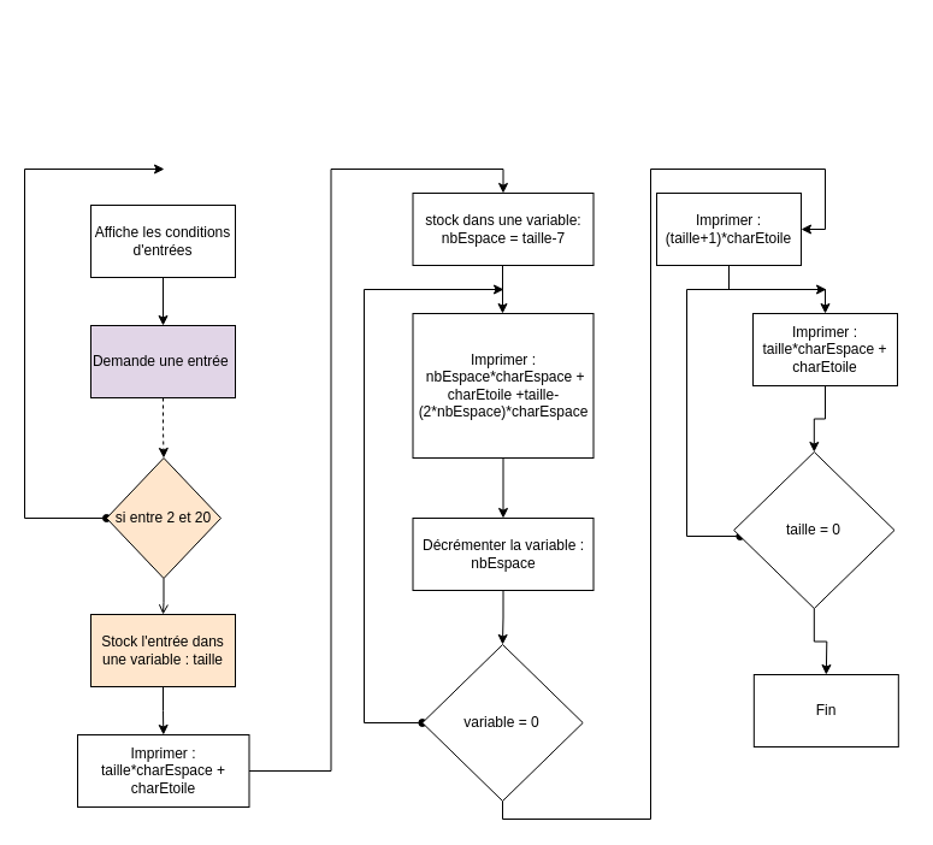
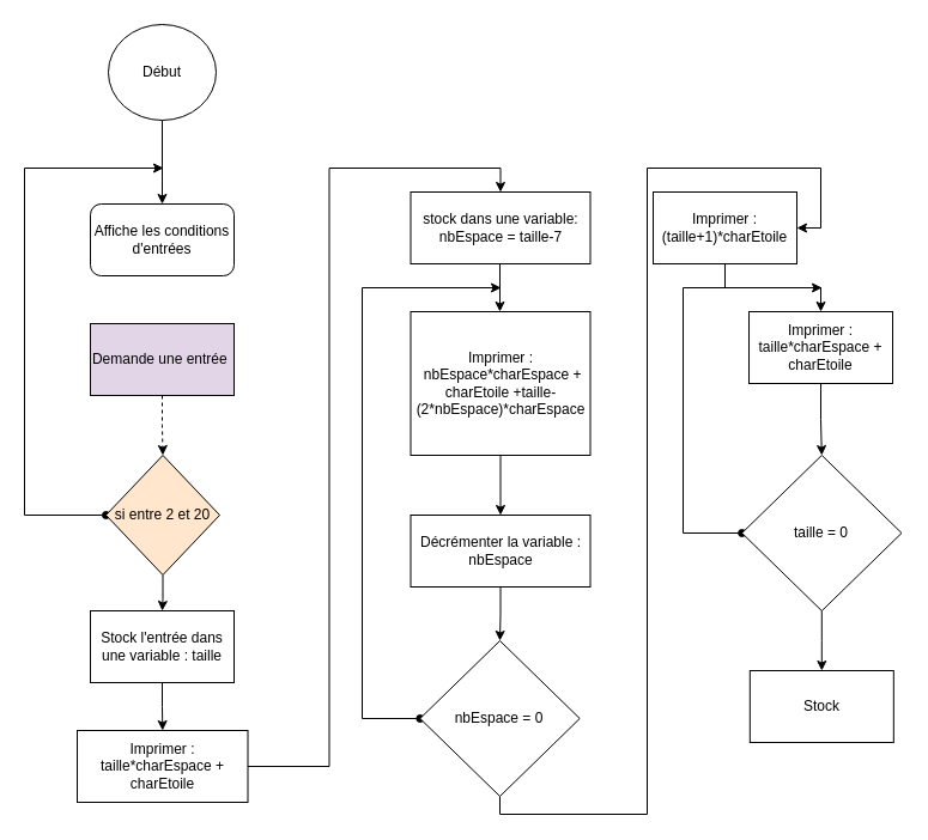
  <mxCell id="0" />
  <mxCell id="1" parent="0" />
+ <mxCell id="2" value="Début" style="ellipse;whiteSpace=wrap;html=1;" parent="1" vertex="1"><mxGeometry x="90" y="20" width="90" height="80" as="geometry" /></mxCell>
  <mxCell id="3" style="edgeStyle=orthogonalEdgeStyle;rounded=0;orthogonalLoop=1;jettySize=auto;html=1;exitX=0;exitY=0.5;exitDx=0;exitDy=0;startArrow=oval;startFill=1;" parent="1" source="5" edge="1"><mxGeometry relative="1" as="geometry"><mxPoint x="136" y="140" as="targetPoint" /><Array as="points"><mxPoint x="20" y="430" /><mxPoint x="20" y="140" /><mxPoint x="136" y="140" /></Array></mxGeometry></mxCell>
- <mxCell id="4" style="edgeStyle=orthogonalEdgeStyle;rounded=0;orthogonalLoop=1;jettySize=auto;html=1;strokeColor=#000000;startArrow=none;startFill=0;endArrow=open;" parent="1" source="5" target="15" edge="1"><mxGeometry relative="1" as="geometry" /></mxCell>
+ <mxCell id="4" style="edgeStyle=orthogonalEdgeStyle;rounded=0;orthogonalLoop=1;jettySize=auto;html=1;strokeColor=#000000;startArrow=none;startFill=0;" parent="1" source="5" target="15" edge="1"><mxGeometry relative="1" as="geometry" /></mxCell>
  <mxCell id="5" value="si entre 2 et 20" style="rhombus;whiteSpace=wrap;html=1;fillColor=#ffe6cc;" parent="1" vertex="1"><mxGeometry x="88" y="380" width="95" height="100" as="geometry" /></mxCell>
  <mxCell id="6" style="edgeStyle=orthogonalEdgeStyle;rounded=0;orthogonalLoop=1;jettySize=auto;html=1;entryX=0.5;entryY=0;entryDx=0;entryDy=0;strokeColor=#000000;startArrow=none;startFill=0;" parent="1" source="7" target="9" edge="1"><mxGeometry relative="1" as="geometry" /></mxCell>
  <mxCell id="7" value="Imprimer :&lt;br&gt;taille*charEspace + charEtoile" style="whiteSpace=wrap;html=1;" parent="1" vertex="1"><mxGeometry x="64" y="610" width="142.5" height="60" as="geometry" /></mxCell>
  <mxCell id="8" style="edgeStyle=orthogonalEdgeStyle;rounded=0;orthogonalLoop=1;jettySize=auto;html=1;strokeColor=#000000;startArrow=none;startFill=0;" parent="1" source="9" edge="1"><mxGeometry relative="1" as="geometry"><mxPoint x="417" y="260" as="targetPoint" /></mxGeometry></mxCell>
  <mxCell id="9" value="stock dans une variable:&lt;br&gt;nbEspace = taille-7" style="whiteSpace=wrap;html=1;" parent="1" vertex="1"><mxGeometry x="342.5" y="160" width="150" height="60" as="geometry" /></mxCell>
  <mxCell id="10" style="edgeStyle=orthogonalEdgeStyle;rounded=0;orthogonalLoop=1;jettySize=auto;html=1;entryX=0.5;entryY=0;entryDx=0;entryDy=0;strokeColor=#000000;startArrow=none;startFill=0;dashed=1;" parent="1" source="11" target="5" edge="1"><mxGeometry relative="1" as="geometry" /></mxCell>
  <mxCell id="11" value="Demande une entrée&amp;nbsp;" style="whiteSpace=wrap;html=1;fillColor=#e1d5e7;" parent="1" vertex="1"><mxGeometry x="75" y="270" width="120" height="60" as="geometry" /></mxCell>
- <mxCell id="12" style="edgeStyle=orthogonalEdgeStyle;rounded=0;orthogonalLoop=1;jettySize=auto;html=1;strokeColor=#000000;startArrow=none;startFill=0;" parent="1" source="13" target="11" edge="1"><mxGeometry relative="1" as="geometry" /></mxCell>
- <mxCell id="13" value="Affiche les conditions d'entrées" style="rounded=0;whiteSpace=wrap;html=1;" parent="1" vertex="1"><mxGeometry x="75" y="170" width="120" height="60" as="geometry" /></mxCell>
+ <mxCell id="13" value="Affiche les conditions d'entrées" style="whiteSpace=wrap;html=1;rounded=1;" parent="1" vertex="1"><mxGeometry x="75" y="170" width="120" height="60" as="geometry" /></mxCell>
  <mxCell id="14" style="edgeStyle=orthogonalEdgeStyle;rounded=0;orthogonalLoop=1;jettySize=auto;html=1;strokeColor=#000000;startArrow=none;startFill=0;" parent="1" source="15" target="7" edge="1"><mxGeometry relative="1" as="geometry" /></mxCell>
- <mxCell id="15" value="Stock l'entrée dans une variable : taille" style="rounded=0;whiteSpace=wrap;html=1;fillColor=#ffe6cc;" parent="1" vertex="1"><mxGeometry x="75" y="510" width="120" height="60" as="geometry" /></mxCell>
+ <mxCell id="15" value="Stock l'entrée dans une variable : taille" style="rounded=0;whiteSpace=wrap;html=1;" parent="1" vertex="1"><mxGeometry x="75" y="510" width="120" height="60" as="geometry" /></mxCell>
+ <mxCell id="16" style="edgeStyle=orthogonalEdgeStyle;rounded=0;orthogonalLoop=1;jettySize=auto;html=1;strokeColor=#000000;startArrow=none;startFill=0;exitX=0.5;exitY=1;exitDx=0;exitDy=0;" parent="1" source="2" target="13" edge="1"><mxGeometry relative="1" as="geometry"><mxPoint x="135" y="200" as="sourcePoint" /></mxGeometry></mxCell>
  <mxCell id="17" style="edgeStyle=orthogonalEdgeStyle;rounded=0;orthogonalLoop=1;jettySize=auto;html=1;strokeColor=#000000;startArrow=none;startFill=0;" parent="1" source="18" target="20" edge="1"><mxGeometry relative="1" as="geometry" /></mxCell>
  <mxCell id="18" value="Imprimer :&lt;br&gt;&amp;nbsp;nbEspace*charEspace + charEtoile +taille-(2*nbEspace)*charEspace" style="whiteSpace=wrap;html=1;" parent="1" vertex="1"><mxGeometry x="342.5" y="260" width="150" height="120" as="geometry" /></mxCell>
  <mxCell id="19" style="edgeStyle=orthogonalEdgeStyle;rounded=0;orthogonalLoop=1;jettySize=auto;html=1;" edge="1" parent="1" source="20" target="23"><mxGeometry relative="1" as="geometry" /></mxCell>
  <mxCell id="20" value="Décrémenter la variable : nbEspace&lt;span style=&quot;color: rgba(0, 0, 0, 0); font-family: monospace; font-size: 0px; text-align: start;&quot;&gt;%3CmxGraphModel%3E%3Croot%3E%3CmxCell%20id%3D%220%22%2F%3E%3CmxCell%20id%3D%221%22%20parent%3D%220%22%2F%3E%3CmxCell%20id%3D%222%22%20value%3D%22stoque%20dans%20une%20variable%3A%26lt%3Bbr%26gt%3Btaille%20du%20corp%20de%20la%20fl%C3%A8che%20%3D%20taille%20-1%22%20style%3D%22whiteSpace%3Dwrap%3Bhtml%3D1%3B%22%20vertex%3D%221%22%20parent%3D%221%22%3E%3CmxGeometry%20x%3D%22358%22%20y%3D%22830%22%20width%3D%22150%22%20height%3D%2260%22%20as%3D%22geometry%22%2F%3E%3C%2FmxCell%3E%3C%2Froot%3E%3C%2FmxGraphModel%3E&lt;/span&gt;" style="whiteSpace=wrap;html=1;" parent="1" vertex="1"><mxGeometry x="342.5" y="430" width="150" height="60" as="geometry" /></mxCell>
  <mxCell id="21" style="edgeStyle=orthogonalEdgeStyle;rounded=0;orthogonalLoop=1;jettySize=auto;html=1;strokeColor=#000000;startArrow=oval;startFill=1;exitX=0;exitY=0.5;exitDx=0;exitDy=0;" parent="1" source="23" edge="1"><mxGeometry relative="1" as="geometry"><mxPoint x="418" y="240" as="targetPoint" /><Array as="points"><mxPoint x="302" y="600" /><mxPoint x="302" y="240" /></Array></mxGeometry></mxCell>
  <mxCell id="22" style="edgeStyle=orthogonalEdgeStyle;rounded=0;orthogonalLoop=1;jettySize=auto;html=1;strokeColor=#000000;startArrow=none;startFill=0;" parent="1" source="23" target="25" edge="1"><mxGeometry relative="1" as="geometry"><Array as="points"><mxPoint x="417" y="680" /><mxPoint x="540" y="680" /><mxPoint x="540" y="140" /><mxPoint x="685" y="140" /></Array></mxGeometry></mxCell>
- <mxCell id="23" value="variable = 0" style="rhombus;whiteSpace=wrap;html=1;" parent="1" vertex="1"><mxGeometry x="350.32" y="535" width="133.37" height="130" as="geometry" /></mxCell>
+ <mxCell id="23" value="nbEspace = 0" style="rhombus;whiteSpace=wrap;html=1;" parent="1" vertex="1"><mxGeometry x="350.32" y="535" width="133.37" height="130" as="geometry" /></mxCell>
  <mxCell id="24" style="edgeStyle=orthogonalEdgeStyle;rounded=0;orthogonalLoop=1;jettySize=auto;html=1;entryX=0.5;entryY=0;entryDx=0;entryDy=0;strokeColor=#000000;startArrow=none;startFill=0;" parent="1" source="25" target="27" edge="1"><mxGeometry relative="1" as="geometry" /></mxCell>
  <mxCell id="25" value="Imprimer :&lt;br&gt;(taille+1)*charEtoile" style="whiteSpace=wrap;html=1;" parent="1" vertex="1"><mxGeometry x="545" y="160" width="120" height="60" as="geometry" /></mxCell>
  <mxCell id="26" style="edgeStyle=orthogonalEdgeStyle;rounded=0;orthogonalLoop=1;jettySize=auto;html=1;strokeColor=#000000;startArrow=none;startFill=0;" parent="1" source="27" target="30" edge="1"><mxGeometry relative="1" as="geometry" /></mxCell>
  <mxCell id="27" value="Imprimer :&lt;br&gt;taille*charEspace + charEtoile" style="whiteSpace=wrap;html=1;" parent="1" vertex="1"><mxGeometry x="625" y="260" width="120" height="60" as="geometry" /></mxCell>
  <mxCell id="28" style="edgeStyle=orthogonalEdgeStyle;rounded=0;orthogonalLoop=1;jettySize=auto;html=1;strokeColor=#000000;startArrow=oval;startFill=1;" parent="1" source="30" edge="1"><mxGeometry relative="1" as="geometry"><mxPoint x="686" y="240" as="targetPoint" /><Array as="points"><mxPoint x="570" y="445" /><mxPoint x="570" y="240" /></Array></mxGeometry></mxCell>
  <mxCell id="29" value="" style="edgeStyle=orthogonalEdgeStyle;rounded=0;orthogonalLoop=1;jettySize=auto;html=1;strokeColor=#000000;startArrow=none;startFill=0;" parent="1" source="30" edge="1"><mxGeometry relative="1" as="geometry"><mxPoint x="685.815" y="560" as="targetPoint" /></mxGeometry></mxCell>
- <mxCell id="30" value="taille = 0" style="rhombus;whiteSpace=wrap;html=1;" parent="1" vertex="1"><mxGeometry x="609.13" y="375" width="133.37" height="130" as="geometry" /></mxCell>
- <mxCell id="31" value="Fin" style="whiteSpace=wrap;html=1;" parent="1" vertex="1"><mxGeometry x="625.815" y="560" width="120" height="60" as="geometry" /></mxCell>
+ <mxCell id="30" value="taille = 0" style="rhombus;whiteSpace=wrap;html=1;" parent="1" vertex="1"><mxGeometry x="619.13" y="380" width="133.37" height="130" as="geometry" /></mxCell>
+ <mxCell id="31" value="Stock" style="whiteSpace=wrap;html=1;" parent="1" vertex="1"><mxGeometry x="625.815" y="560" width="120" height="60" as="geometry" /></mxCell>
